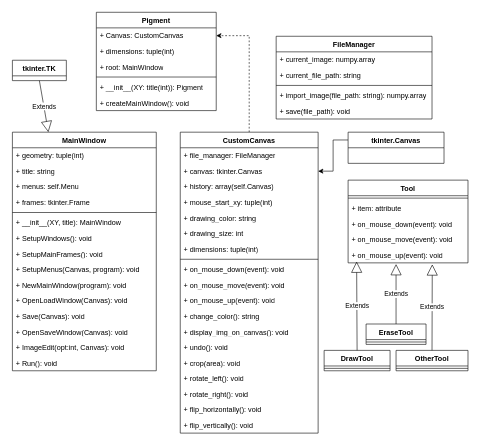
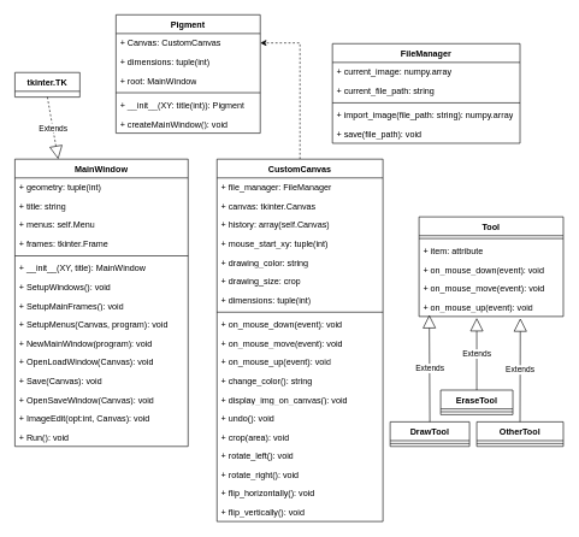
  <mxCell id="0" />
  <mxCell id="1" parent="0" />
  <mxCell id="2" value="MainWindow" style="swimlane;fontStyle=1;align=center;verticalAlign=top;childLayout=stackLayout;horizontal=1;startSize=26;horizontalStack=0;resizeParent=1;resizeParentMax=0;resizeLast=0;collapsible=1;marginBottom=0;whiteSpace=wrap;html=1;" vertex="1" parent="1"><mxGeometry x="20" y="220" width="240" height="398" as="geometry" /></mxCell>
  <mxCell id="3" value="+ geometry: tuple(int)" style="text;strokeColor=none;fillColor=none;align=left;verticalAlign=top;spacingLeft=4;spacingRight=4;overflow=hidden;rotatable=0;points=[[0,0.5],[1,0.5]];portConstraint=eastwest;whiteSpace=wrap;html=1;" vertex="1" parent="2"><mxGeometry y="26" width="240" height="26" as="geometry" /></mxCell>
  <mxCell id="4" value="+ title: string" style="text;strokeColor=none;fillColor=none;align=left;verticalAlign=top;spacingLeft=4;spacingRight=4;overflow=hidden;rotatable=0;points=[[0,0.5],[1,0.5]];portConstraint=eastwest;whiteSpace=wrap;html=1;" vertex="1" parent="2"><mxGeometry y="52" width="240" height="26" as="geometry" /></mxCell>
  <mxCell id="5" value="+ menus: self.Menu" style="text;strokeColor=none;fillColor=none;align=left;verticalAlign=top;spacingLeft=4;spacingRight=4;overflow=hidden;rotatable=0;points=[[0,0.5],[1,0.5]];portConstraint=eastwest;whiteSpace=wrap;html=1;" vertex="1" parent="2"><mxGeometry y="78" width="240" height="26" as="geometry" /></mxCell>
  <mxCell id="6" value="+ frames: tkinter.Frame" style="text;strokeColor=none;fillColor=none;align=left;verticalAlign=top;spacingLeft=4;spacingRight=4;overflow=hidden;rotatable=0;points=[[0,0.5],[1,0.5]];portConstraint=eastwest;whiteSpace=wrap;html=1;" vertex="1" parent="2"><mxGeometry y="104" width="240" height="26" as="geometry" /></mxCell>
  <mxCell id="7" value="" style="line;strokeWidth=1;fillColor=none;align=left;verticalAlign=middle;spacingTop=-1;spacingLeft=3;spacingRight=3;rotatable=0;labelPosition=right;points=[];portConstraint=eastwest;strokeColor=inherit;" vertex="1" parent="2"><mxGeometry y="130" width="240" height="8" as="geometry" /></mxCell>
  <mxCell id="8" value="+ __init__(XY, title): MainWindow" style="text;strokeColor=none;fillColor=none;align=left;verticalAlign=top;spacingLeft=4;spacingRight=4;overflow=hidden;rotatable=0;points=[[0,0.5],[1,0.5]];portConstraint=eastwest;whiteSpace=wrap;html=1;" vertex="1" parent="2"><mxGeometry y="138" width="240" height="26" as="geometry" /></mxCell>
  <mxCell id="9" value="+ SetupWindows(): void" style="text;strokeColor=none;fillColor=none;align=left;verticalAlign=top;spacingLeft=4;spacingRight=4;overflow=hidden;rotatable=0;points=[[0,0.5],[1,0.5]];portConstraint=eastwest;whiteSpace=wrap;html=1;" vertex="1" parent="2"><mxGeometry y="164" width="240" height="26" as="geometry" /></mxCell>
  <mxCell id="10" value="+ SetupMainFrames(): void" style="text;strokeColor=none;fillColor=none;align=left;verticalAlign=top;spacingLeft=4;spacingRight=4;overflow=hidden;rotatable=0;points=[[0,0.5],[1,0.5]];portConstraint=eastwest;whiteSpace=wrap;html=1;" vertex="1" parent="2"><mxGeometry y="190" width="240" height="26" as="geometry" /></mxCell>
  <mxCell id="11" value="+ SetupMenus(Canvas, program): void" style="text;strokeColor=none;fillColor=none;align=left;verticalAlign=top;spacingLeft=4;spacingRight=4;overflow=hidden;rotatable=0;points=[[0,0.5],[1,0.5]];portConstraint=eastwest;whiteSpace=wrap;html=1;" vertex="1" parent="2"><mxGeometry y="216" width="240" height="26" as="geometry" /></mxCell>
  <mxCell id="12" value="+ NewMainWindow(program): void" style="text;strokeColor=none;fillColor=none;align=left;verticalAlign=top;spacingLeft=4;spacingRight=4;overflow=hidden;rotatable=0;points=[[0,0.5],[1,0.5]];portConstraint=eastwest;whiteSpace=wrap;html=1;" vertex="1" parent="2"><mxGeometry y="242" width="240" height="26" as="geometry" /></mxCell>
  <mxCell id="13" value="+ OpenLoadWindow(Canvas): void" style="text;strokeColor=none;fillColor=none;align=left;verticalAlign=top;spacingLeft=4;spacingRight=4;overflow=hidden;rotatable=0;points=[[0,0.5],[1,0.5]];portConstraint=eastwest;whiteSpace=wrap;html=1;" vertex="1" parent="2"><mxGeometry y="268" width="240" height="26" as="geometry" /></mxCell>
  <mxCell id="14" value="+ Save(Canvas): void" style="text;strokeColor=none;fillColor=none;align=left;verticalAlign=top;spacingLeft=4;spacingRight=4;overflow=hidden;rotatable=0;points=[[0,0.5],[1,0.5]];portConstraint=eastwest;whiteSpace=wrap;html=1;" vertex="1" parent="2"><mxGeometry y="294" width="240" height="26" as="geometry" /></mxCell>
  <mxCell id="15" value="+ OpenSaveWindow(Canvas): void" style="text;strokeColor=none;fillColor=none;align=left;verticalAlign=top;spacingLeft=4;spacingRight=4;overflow=hidden;rotatable=0;points=[[0,0.5],[1,0.5]];portConstraint=eastwest;whiteSpace=wrap;html=1;" vertex="1" parent="2"><mxGeometry y="320" width="240" height="26" as="geometry" /></mxCell>
  <mxCell id="16" value="+ ImageEdit(opt:int, Canvas): void" style="text;strokeColor=none;fillColor=none;align=left;verticalAlign=top;spacingLeft=4;spacingRight=4;overflow=hidden;rotatable=0;points=[[0,0.5],[1,0.5]];portConstraint=eastwest;whiteSpace=wrap;html=1;" vertex="1" parent="2"><mxGeometry y="346" width="240" height="26" as="geometry" /></mxCell>
  <mxCell id="17" value="+ Run(): void" style="text;strokeColor=none;fillColor=none;align=left;verticalAlign=top;spacingLeft=4;spacingRight=4;overflow=hidden;rotatable=0;points=[[0,0.5],[1,0.5]];portConstraint=eastwest;whiteSpace=wrap;html=1;" vertex="1" parent="2"><mxGeometry y="372" width="240" height="26" as="geometry" /></mxCell>
  <mxCell id="18" value="tkinter.TK" style="swimlane;fontStyle=1;align=center;verticalAlign=top;childLayout=stackLayout;horizontal=1;startSize=26;horizontalStack=0;resizeParent=1;resizeParentMax=0;resizeLast=0;collapsible=1;marginBottom=0;whiteSpace=wrap;html=1;" vertex="1" parent="1"><mxGeometry x="20" y="100" width="90" height="34" as="geometry" /></mxCell>
- <mxCell id="19" value="Extends" style="endArrow=block;endSize=16;endFill=0;html=1;rounded=0;exitX=0.5;exitY=1;exitDx=0;exitDy=0;entryX=0.25;entryY=0;entryDx=0;entryDy=0;" edge="1" parent="1" source="18" target="2"><mxGeometry width="160" relative="1" as="geometry"><mxPoint x="140" y="280" as="sourcePoint" /><mxPoint x="300" y="280" as="targetPoint" /></mxGeometry></mxCell>
+ <mxCell id="19" value="Extends" style="endArrow=block;endSize=16;endFill=0;html=1;rounded=0;exitX=0.5;exitY=1;exitDx=0;exitDy=0;entryX=0.25;entryY=0;entryDx=0;entryDy=0;dashed=1;" edge="1" parent="1" source="18" target="2"><mxGeometry width="160" relative="1" as="geometry"><mxPoint x="140" y="280" as="sourcePoint" /><mxPoint x="300" y="280" as="targetPoint" /></mxGeometry></mxCell>
  <mxCell id="20" value="Pigment" style="swimlane;fontStyle=1;align=center;verticalAlign=top;childLayout=stackLayout;horizontal=1;startSize=26;horizontalStack=0;resizeParent=1;resizeParentMax=0;resizeLast=0;collapsible=1;marginBottom=0;whiteSpace=wrap;html=1;" vertex="1" parent="1"><mxGeometry x="160" y="20" width="200" height="164" as="geometry" /></mxCell>
  <mxCell id="21" value="+ Canvas: CustomCanvas" style="text;strokeColor=none;fillColor=none;align=left;verticalAlign=top;spacingLeft=4;spacingRight=4;overflow=hidden;rotatable=0;points=[[0,0.5],[1,0.5]];portConstraint=eastwest;whiteSpace=wrap;html=1;" vertex="1" parent="20"><mxGeometry y="26" width="200" height="26" as="geometry" /></mxCell>
  <mxCell id="22" value="+ dimensions: tuple(int)" style="text;strokeColor=none;fillColor=none;align=left;verticalAlign=top;spacingLeft=4;spacingRight=4;overflow=hidden;rotatable=0;points=[[0,0.5],[1,0.5]];portConstraint=eastwest;whiteSpace=wrap;html=1;" vertex="1" parent="20"><mxGeometry y="52" width="200" height="26" as="geometry" /></mxCell>
  <mxCell id="23" value="+ root: MainWindow" style="text;strokeColor=none;fillColor=none;align=left;verticalAlign=top;spacingLeft=4;spacingRight=4;overflow=hidden;rotatable=0;points=[[0,0.5],[1,0.5]];portConstraint=eastwest;whiteSpace=wrap;html=1;" vertex="1" parent="20"><mxGeometry y="78" width="200" height="26" as="geometry" /></mxCell>
  <mxCell id="24" value="" style="line;strokeWidth=1;fillColor=none;align=left;verticalAlign=middle;spacingTop=-1;spacingLeft=3;spacingRight=3;rotatable=0;labelPosition=right;points=[];portConstraint=eastwest;strokeColor=inherit;" vertex="1" parent="20"><mxGeometry y="104" width="200" height="8" as="geometry" /></mxCell>
  <mxCell id="25" value="+ __init__(XY: title(int)): Pigment" style="text;strokeColor=none;fillColor=none;align=left;verticalAlign=top;spacingLeft=4;spacingRight=4;overflow=hidden;rotatable=0;points=[[0,0.5],[1,0.5]];portConstraint=eastwest;whiteSpace=wrap;html=1;" vertex="1" parent="20"><mxGeometry y="112" width="200" height="26" as="geometry" /></mxCell>
  <mxCell id="26" value="+ createMainWindow(): void" style="text;strokeColor=none;fillColor=none;align=left;verticalAlign=top;spacingLeft=4;spacingRight=4;overflow=hidden;rotatable=0;points=[[0,0.5],[1,0.5]];portConstraint=eastwest;whiteSpace=wrap;html=1;" vertex="1" parent="20"><mxGeometry y="138" width="200" height="26" as="geometry" /></mxCell>
  <mxCell id="27" style="edgeStyle=orthogonalEdgeStyle;rounded=0;orthogonalLoop=1;jettySize=auto;html=1;exitX=0.5;exitY=0;exitDx=0;exitDy=0;entryX=1;entryY=0.5;entryDx=0;entryDy=0;dashed=1;" edge="1" parent="1" source="28" target="21"><mxGeometry relative="1" as="geometry" /></mxCell>
  <mxCell id="28" value="CustomCanvas" style="swimlane;fontStyle=1;align=center;verticalAlign=top;childLayout=stackLayout;horizontal=1;startSize=26;horizontalStack=0;resizeParent=1;resizeParentMax=0;resizeLast=0;collapsible=1;marginBottom=0;whiteSpace=wrap;html=1;" vertex="1" parent="1"><mxGeometry x="300" y="220" width="230" height="502" as="geometry" /></mxCell>
  <mxCell id="29" value="+ file_manager: FileManager" style="text;strokeColor=none;fillColor=none;align=left;verticalAlign=top;spacingLeft=4;spacingRight=4;overflow=hidden;rotatable=0;points=[[0,0.5],[1,0.5]];portConstraint=eastwest;whiteSpace=wrap;html=1;" vertex="1" parent="28"><mxGeometry y="26" width="230" height="26" as="geometry" /></mxCell>
  <mxCell id="30" value="+ canvas: tkinter.Canvas" style="text;strokeColor=none;fillColor=none;align=left;verticalAlign=top;spacingLeft=4;spacingRight=4;overflow=hidden;rotatable=0;points=[[0,0.5],[1,0.5]];portConstraint=eastwest;whiteSpace=wrap;html=1;" vertex="1" parent="28"><mxGeometry y="52" width="230" height="26" as="geometry" /></mxCell>
  <mxCell id="31" value="+ history: array(self.Canvas)" style="text;strokeColor=none;fillColor=none;align=left;verticalAlign=top;spacingLeft=4;spacingRight=4;overflow=hidden;rotatable=0;points=[[0,0.5],[1,0.5]];portConstraint=eastwest;whiteSpace=wrap;html=1;" vertex="1" parent="28"><mxGeometry y="78" width="230" height="26" as="geometry" /></mxCell>
  <mxCell id="32" value="+ mouse_start_xy: tuple(int)" style="text;strokeColor=none;fillColor=none;align=left;verticalAlign=top;spacingLeft=4;spacingRight=4;overflow=hidden;rotatable=0;points=[[0,0.5],[1,0.5]];portConstraint=eastwest;whiteSpace=wrap;html=1;" vertex="1" parent="28"><mxGeometry y="104" width="230" height="26" as="geometry" /></mxCell>
  <mxCell id="33" value="+ drawing_color: string" style="text;strokeColor=none;fillColor=none;align=left;verticalAlign=top;spacingLeft=4;spacingRight=4;overflow=hidden;rotatable=0;points=[[0,0.5],[1,0.5]];portConstraint=eastwest;whiteSpace=wrap;html=1;" vertex="1" parent="28"><mxGeometry y="130" width="230" height="26" as="geometry" /></mxCell>
- <mxCell id="34" value="+ drawing_size: int" style="text;strokeColor=none;fillColor=none;align=left;verticalAlign=top;spacingLeft=4;spacingRight=4;overflow=hidden;rotatable=0;points=[[0,0.5],[1,0.5]];portConstraint=eastwest;whiteSpace=wrap;html=1;" vertex="1" parent="28"><mxGeometry y="156" width="230" height="26" as="geometry" /></mxCell>
+ <mxCell id="34" value="+ drawing_size: crop" style="text;strokeColor=none;fillColor=none;align=left;verticalAlign=top;spacingLeft=4;spacingRight=4;overflow=hidden;rotatable=0;points=[[0,0.5],[1,0.5]];portConstraint=eastwest;whiteSpace=wrap;html=1;" vertex="1" parent="28"><mxGeometry y="156" width="230" height="26" as="geometry" /></mxCell>
  <mxCell id="35" value="+ dimensions: tuple(int)" style="text;strokeColor=none;fillColor=none;align=left;verticalAlign=top;spacingLeft=4;spacingRight=4;overflow=hidden;rotatable=0;points=[[0,0.5],[1,0.5]];portConstraint=eastwest;whiteSpace=wrap;html=1;" vertex="1" parent="28"><mxGeometry y="182" width="230" height="26" as="geometry" /></mxCell>
  <mxCell id="36" value="" style="line;strokeWidth=1;fillColor=none;align=left;verticalAlign=middle;spacingTop=-1;spacingLeft=3;spacingRight=3;rotatable=0;labelPosition=right;points=[];portConstraint=eastwest;strokeColor=inherit;" vertex="1" parent="28"><mxGeometry y="208" width="230" height="8" as="geometry" /></mxCell>
  <mxCell id="37" value="+ on_mouse_down(event): void" style="text;strokeColor=none;fillColor=none;align=left;verticalAlign=top;spacingLeft=4;spacingRight=4;overflow=hidden;rotatable=0;points=[[0,0.5],[1,0.5]];portConstraint=eastwest;whiteSpace=wrap;html=1;" vertex="1" parent="28"><mxGeometry y="216" width="230" height="26" as="geometry" /></mxCell>
  <mxCell id="38" value="+ on_mouse_move(event): void" style="text;strokeColor=none;fillColor=none;align=left;verticalAlign=top;spacingLeft=4;spacingRight=4;overflow=hidden;rotatable=0;points=[[0,0.5],[1,0.5]];portConstraint=eastwest;whiteSpace=wrap;html=1;" vertex="1" parent="28"><mxGeometry y="242" width="230" height="26" as="geometry" /></mxCell>
  <mxCell id="39" value="+ on_mouse_up(event): void" style="text;strokeColor=none;fillColor=none;align=left;verticalAlign=top;spacingLeft=4;spacingRight=4;overflow=hidden;rotatable=0;points=[[0,0.5],[1,0.5]];portConstraint=eastwest;whiteSpace=wrap;html=1;" vertex="1" parent="28"><mxGeometry y="268" width="230" height="26" as="geometry" /></mxCell>
  <mxCell id="40" value="+ change_color(): string" style="text;strokeColor=none;fillColor=none;align=left;verticalAlign=top;spacingLeft=4;spacingRight=4;overflow=hidden;rotatable=0;points=[[0,0.5],[1,0.5]];portConstraint=eastwest;whiteSpace=wrap;html=1;" vertex="1" parent="28"><mxGeometry y="294" width="230" height="26" as="geometry" /></mxCell>
  <mxCell id="41" value="+ display_img_on_canvas(): void" style="text;strokeColor=none;fillColor=none;align=left;verticalAlign=top;spacingLeft=4;spacingRight=4;overflow=hidden;rotatable=0;points=[[0,0.5],[1,0.5]];portConstraint=eastwest;whiteSpace=wrap;html=1;" vertex="1" parent="28"><mxGeometry y="320" width="230" height="26" as="geometry" /></mxCell>
  <mxCell id="42" value="+ undo(): void" style="text;strokeColor=none;fillColor=none;align=left;verticalAlign=top;spacingLeft=4;spacingRight=4;overflow=hidden;rotatable=0;points=[[0,0.5],[1,0.5]];portConstraint=eastwest;whiteSpace=wrap;html=1;" vertex="1" parent="28"><mxGeometry y="346" width="230" height="26" as="geometry" /></mxCell>
  <mxCell id="43" value="+ crop(area): void" style="text;strokeColor=none;fillColor=none;align=left;verticalAlign=top;spacingLeft=4;spacingRight=4;overflow=hidden;rotatable=0;points=[[0,0.5],[1,0.5]];portConstraint=eastwest;whiteSpace=wrap;html=1;" vertex="1" parent="28"><mxGeometry y="372" width="230" height="26" as="geometry" /></mxCell>
  <mxCell id="44" value="+ rotate_left(): void" style="text;strokeColor=none;fillColor=none;align=left;verticalAlign=top;spacingLeft=4;spacingRight=4;overflow=hidden;rotatable=0;points=[[0,0.5],[1,0.5]];portConstraint=eastwest;whiteSpace=wrap;html=1;" vertex="1" parent="28"><mxGeometry y="398" width="230" height="26" as="geometry" /></mxCell>
  <mxCell id="45" value="+ rotate_right(): void" style="text;strokeColor=none;fillColor=none;align=left;verticalAlign=top;spacingLeft=4;spacingRight=4;overflow=hidden;rotatable=0;points=[[0,0.5],[1,0.5]];portConstraint=eastwest;whiteSpace=wrap;html=1;" vertex="1" parent="28"><mxGeometry y="424" width="230" height="26" as="geometry" /></mxCell>
  <mxCell id="46" value="+ flip_horizontally(): void" style="text;strokeColor=none;fillColor=none;align=left;verticalAlign=top;spacingLeft=4;spacingRight=4;overflow=hidden;rotatable=0;points=[[0,0.5],[1,0.5]];portConstraint=eastwest;whiteSpace=wrap;html=1;" vertex="1" parent="28"><mxGeometry y="450" width="230" height="26" as="geometry" /></mxCell>
  <mxCell id="47" value="+ flip_vertically(): void" style="text;strokeColor=none;fillColor=none;align=left;verticalAlign=top;spacingLeft=4;spacingRight=4;overflow=hidden;rotatable=0;points=[[0,0.5],[1,0.5]];portConstraint=eastwest;whiteSpace=wrap;html=1;" vertex="1" parent="28"><mxGeometry y="476" width="230" height="26" as="geometry" /></mxCell>
  <mxCell id="48" value="FileManager" style="swimlane;fontStyle=1;align=center;verticalAlign=top;childLayout=stackLayout;horizontal=1;startSize=26;horizontalStack=0;resizeParent=1;resizeParentMax=0;resizeLast=0;collapsible=1;marginBottom=0;whiteSpace=wrap;html=1;" vertex="1" parent="1"><mxGeometry x="460" y="60" width="260" height="138" as="geometry" /></mxCell>
  <mxCell id="49" value="+ current_image: numpy.array" style="text;strokeColor=none;fillColor=none;align=left;verticalAlign=top;spacingLeft=4;spacingRight=4;overflow=hidden;rotatable=0;points=[[0,0.5],[1,0.5]];portConstraint=eastwest;whiteSpace=wrap;html=1;" vertex="1" parent="48"><mxGeometry y="26" width="260" height="26" as="geometry" /></mxCell>
  <mxCell id="50" value="+ current_file_path: string" style="text;strokeColor=none;fillColor=none;align=left;verticalAlign=top;spacingLeft=4;spacingRight=4;overflow=hidden;rotatable=0;points=[[0,0.5],[1,0.5]];portConstraint=eastwest;whiteSpace=wrap;html=1;" vertex="1" parent="48"><mxGeometry y="52" width="260" height="26" as="geometry" /></mxCell>
  <mxCell id="51" value="" style="line;strokeWidth=1;fillColor=none;align=left;verticalAlign=middle;spacingTop=-1;spacingLeft=3;spacingRight=3;rotatable=0;labelPosition=right;points=[];portConstraint=eastwest;strokeColor=inherit;" vertex="1" parent="48"><mxGeometry y="78" width="260" height="8" as="geometry" /></mxCell>
  <mxCell id="52" value="+ import_image(file_path: string): numpy.array" style="text;strokeColor=none;fillColor=none;align=left;verticalAlign=top;spacingLeft=4;spacingRight=4;overflow=hidden;rotatable=0;points=[[0,0.5],[1,0.5]];portConstraint=eastwest;whiteSpace=wrap;html=1;" vertex="1" parent="48"><mxGeometry y="86" width="260" height="26" as="geometry" /></mxCell>
  <mxCell id="53" value="+ save(file_path): void" style="text;strokeColor=none;fillColor=none;align=left;verticalAlign=top;spacingLeft=4;spacingRight=4;overflow=hidden;rotatable=0;points=[[0,0.5],[1,0.5]];portConstraint=eastwest;whiteSpace=wrap;html=1;" vertex="1" parent="48"><mxGeometry y="112" width="260" height="26" as="geometry" /></mxCell>
- <mxCell id="54" style="edgeStyle=orthogonalEdgeStyle;rounded=0;orthogonalLoop=1;jettySize=auto;html=1;exitX=0;exitY=0.25;exitDx=0;exitDy=0;entryX=1;entryY=0.5;entryDx=0;entryDy=0;" edge="1" parent="1" source="55" target="30"><mxGeometry relative="1" as="geometry" /></mxCell>
- <mxCell id="55" value="tkinter.Canvas" style="swimlane;fontStyle=1;align=center;verticalAlign=top;childLayout=stackLayout;horizontal=1;startSize=26;horizontalStack=0;resizeParent=1;resizeParentMax=0;resizeLast=0;collapsible=1;marginBottom=0;whiteSpace=wrap;html=1;" vertex="1" parent="1"><mxGeometry x="580" y="220" width="160" height="52" as="geometry" /></mxCell>
  <mxCell id="56" value="Tool" style="swimlane;fontStyle=1;align=center;verticalAlign=top;childLayout=stackLayout;horizontal=1;startSize=26;horizontalStack=0;resizeParent=1;resizeParentMax=0;resizeLast=0;collapsible=1;marginBottom=0;whiteSpace=wrap;html=1;" vertex="1" parent="1"><mxGeometry x="580" y="300" width="200" height="138" as="geometry" /></mxCell>
  <mxCell id="57" value="" style="line;strokeWidth=1;fillColor=none;align=left;verticalAlign=middle;spacingTop=-1;spacingLeft=3;spacingRight=3;rotatable=0;labelPosition=right;points=[];portConstraint=eastwest;strokeColor=inherit;" vertex="1" parent="56"><mxGeometry y="26" width="200" height="8" as="geometry" /></mxCell>
  <mxCell id="58" value="+ item: attribute" style="text;strokeColor=none;fillColor=none;align=left;verticalAlign=top;spacingLeft=4;spacingRight=4;overflow=hidden;rotatable=0;points=[[0,0.5],[1,0.5]];portConstraint=eastwest;whiteSpace=wrap;html=1;" vertex="1" parent="56"><mxGeometry y="34" width="200" height="26" as="geometry" /></mxCell>
  <mxCell id="59" value="+ on_mouse_down(event): void" style="text;strokeColor=none;fillColor=none;align=left;verticalAlign=top;spacingLeft=4;spacingRight=4;overflow=hidden;rotatable=0;points=[[0,0.5],[1,0.5]];portConstraint=eastwest;whiteSpace=wrap;html=1;" vertex="1" parent="56"><mxGeometry y="60" width="200" height="26" as="geometry" /></mxCell>
  <mxCell id="60" value="+ on_mouse_move(event): void" style="text;strokeColor=none;fillColor=none;align=left;verticalAlign=top;spacingLeft=4;spacingRight=4;overflow=hidden;rotatable=0;points=[[0,0.5],[1,0.5]];portConstraint=eastwest;whiteSpace=wrap;html=1;" vertex="1" parent="56"><mxGeometry y="86" width="200" height="26" as="geometry" /></mxCell>
  <mxCell id="61" value="+ on_mouse_up(event): void" style="text;strokeColor=none;fillColor=none;align=left;verticalAlign=top;spacingLeft=4;spacingRight=4;overflow=hidden;rotatable=0;points=[[0,0.5],[1,0.5]];portConstraint=eastwest;whiteSpace=wrap;html=1;" vertex="1" parent="56"><mxGeometry y="112" width="200" height="26" as="geometry" /></mxCell>
  <mxCell id="62" value="DrawTool" style="swimlane;fontStyle=1;align=center;verticalAlign=top;childLayout=stackLayout;horizontal=1;startSize=26;horizontalStack=0;resizeParent=1;resizeParentMax=0;resizeLast=0;collapsible=1;marginBottom=0;whiteSpace=wrap;html=1;" vertex="1" parent="1"><mxGeometry x="540" y="584" width="110" height="34" as="geometry" /></mxCell>
  <mxCell id="63" value="" style="line;strokeWidth=1;fillColor=none;align=left;verticalAlign=middle;spacingTop=-1;spacingLeft=3;spacingRight=3;rotatable=0;labelPosition=right;points=[];portConstraint=eastwest;strokeColor=inherit;" vertex="1" parent="62"><mxGeometry y="26" width="110" height="8" as="geometry" /></mxCell>
  <mxCell id="64" value="Extends" style="endArrow=block;endSize=16;endFill=0;html=1;rounded=0;exitX=0.5;exitY=0;exitDx=0;exitDy=0;entryX=0.071;entryY=0.917;entryDx=0;entryDy=0;entryPerimeter=0;" edge="1" parent="1" source="62" target="61"><mxGeometry width="160" relative="1" as="geometry"><mxPoint x="280" y="320" as="sourcePoint" /><mxPoint x="595" y="467" as="targetPoint" /></mxGeometry></mxCell>
  <mxCell id="65" value="EraseTool" style="swimlane;fontStyle=1;align=center;verticalAlign=top;childLayout=stackLayout;horizontal=1;startSize=26;horizontalStack=0;resizeParent=1;resizeParentMax=0;resizeLast=0;collapsible=1;marginBottom=0;whiteSpace=wrap;html=1;" vertex="1" parent="1"><mxGeometry x="610" y="540" width="100" height="34" as="geometry" /></mxCell>
  <mxCell id="66" value="" style="line;strokeWidth=1;fillColor=none;align=left;verticalAlign=middle;spacingTop=-1;spacingLeft=3;spacingRight=3;rotatable=0;labelPosition=right;points=[];portConstraint=eastwest;strokeColor=inherit;" vertex="1" parent="65"><mxGeometry y="26" width="100" height="8" as="geometry" /></mxCell>
  <mxCell id="67" style="edgeStyle=orthogonalEdgeStyle;rounded=0;orthogonalLoop=1;jettySize=auto;html=1;exitX=1;exitY=0.5;exitDx=0;exitDy=0;" edge="1" parent="65"><mxGeometry relative="1" as="geometry"><mxPoint x="100" y="39.0" as="sourcePoint" /><mxPoint x="100" y="39.0" as="targetPoint" /></mxGeometry></mxCell>
  <mxCell id="68" value="Extends" style="endArrow=block;endSize=16;endFill=0;html=1;rounded=0;exitX=0.5;exitY=0;exitDx=0;exitDy=0;" edge="1" parent="1" source="65"><mxGeometry width="160" relative="1" as="geometry"><mxPoint x="280" y="320" as="sourcePoint" /><mxPoint x="660" y="440" as="targetPoint" /></mxGeometry></mxCell>
  <mxCell id="69" value="OtherTool" style="swimlane;fontStyle=1;align=center;verticalAlign=top;childLayout=stackLayout;horizontal=1;startSize=26;horizontalStack=0;resizeParent=1;resizeParentMax=0;resizeLast=0;collapsible=1;marginBottom=0;whiteSpace=wrap;html=1;" vertex="1" parent="1"><mxGeometry x="660" y="584" width="120" height="34" as="geometry" /></mxCell>
  <mxCell id="70" value="" style="line;strokeWidth=1;fillColor=none;align=left;verticalAlign=middle;spacingTop=-1;spacingLeft=3;spacingRight=3;rotatable=0;labelPosition=right;points=[];portConstraint=eastwest;strokeColor=inherit;" vertex="1" parent="69"><mxGeometry y="26" width="120" height="8" as="geometry" /></mxCell>
  <mxCell id="71" value="Extends" style="endArrow=block;endSize=16;endFill=0;html=1;rounded=0;exitX=0.5;exitY=0;exitDx=0;exitDy=0;entryX=0.702;entryY=1.095;entryDx=0;entryDy=0;entryPerimeter=0;" edge="1" parent="1" source="69" target="61"><mxGeometry width="160" relative="1" as="geometry"><mxPoint x="280" y="320" as="sourcePoint" /><mxPoint x="440" y="320" as="targetPoint" /></mxGeometry></mxCell>
